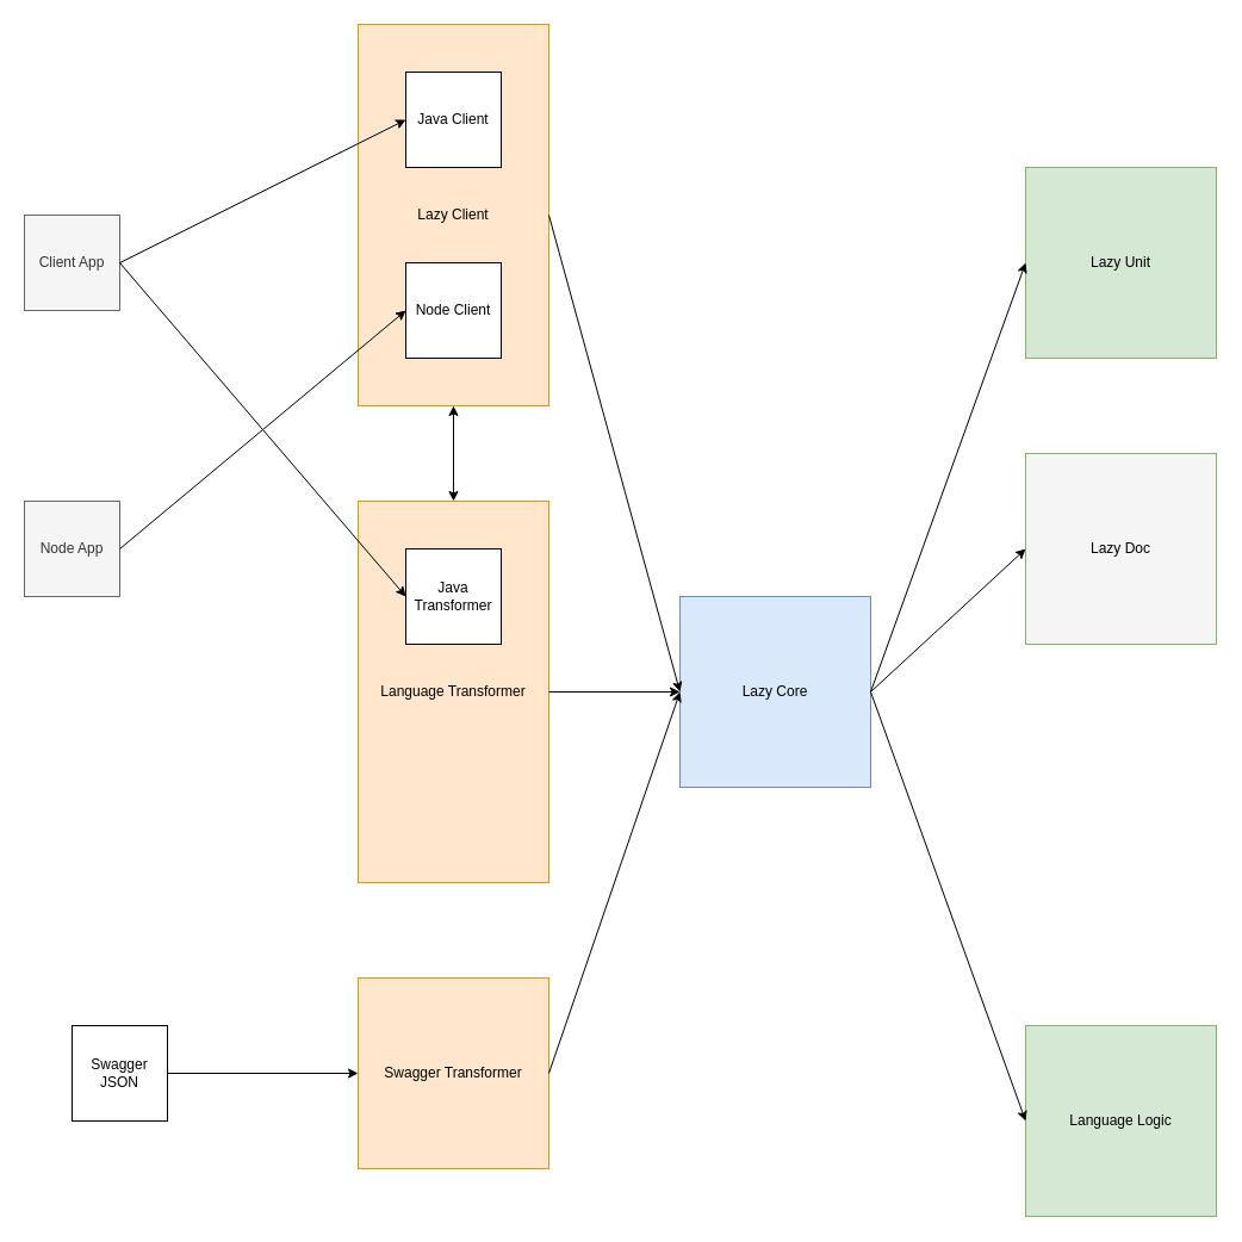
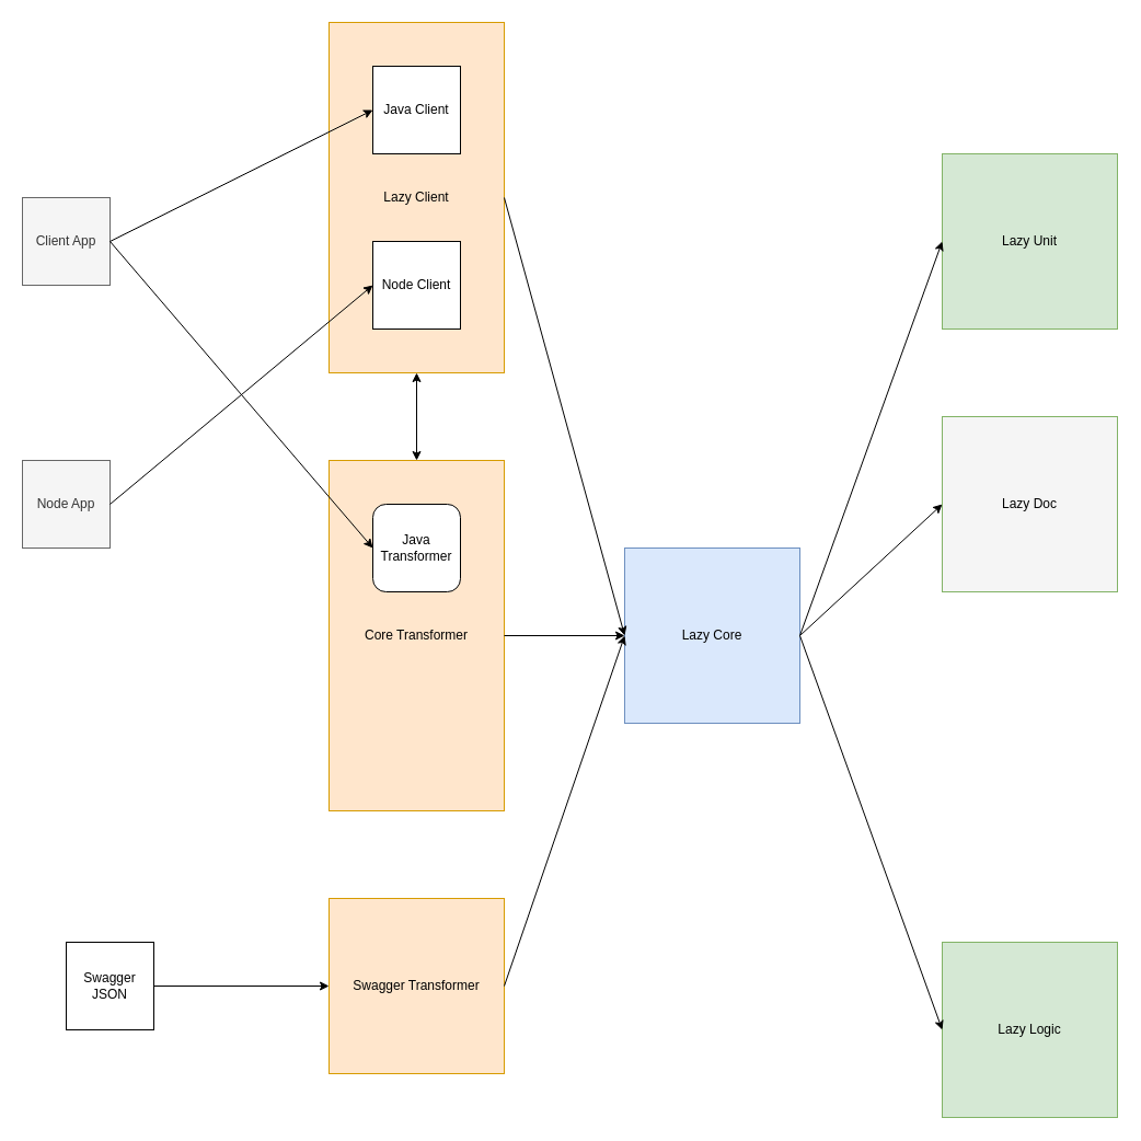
  <mxCell id="0" />
  <mxCell id="1" parent="0" />
  <mxCell id="2" value="Lazy Core" style="whiteSpace=wrap;html=1;aspect=fixed;fillColor=#dae8fc;strokeColor=#6c8ebf;" parent="1" vertex="1"><mxGeometry x="570" y="500" width="160" height="160" as="geometry" /></mxCell>
- <mxCell id="3" value="Language Transformer" style="rounded=0;whiteSpace=wrap;html=1;fillColor=#ffe6cc;strokeColor=#d79b00;" parent="1" vertex="1"><mxGeometry x="300" y="420" width="160" height="320" as="geometry" /></mxCell>
- <mxCell id="4" value="Java Transformer" style="whiteSpace=wrap;html=1;aspect=fixed;" parent="1" vertex="1"><mxGeometry x="340" y="460" width="80" height="80" as="geometry" /></mxCell>
+ <mxCell id="3" value="Core Transformer" style="rounded=0;whiteSpace=wrap;html=1;fillColor=#ffe6cc;strokeColor=#d79b00;" parent="1" vertex="1"><mxGeometry x="300" y="420" width="160" height="320" as="geometry" /></mxCell>
+ <mxCell id="4" value="Java Transformer" style="whiteSpace=wrap;html=1;aspect=fixed;rounded=1;" parent="1" vertex="1"><mxGeometry x="340" y="460" width="80" height="80" as="geometry" /></mxCell>
  <mxCell id="5" value="" style="endArrow=classic;html=1;entryX=0;entryY=0.5;entryDx=0;entryDy=0;exitX=1;exitY=0.5;exitDx=0;exitDy=0;" parent="1" source="3" target="2" edge="1"><mxGeometry width="50" height="50" relative="1" as="geometry"><mxPoint x="300" y="810" as="sourcePoint" /><mxPoint x="350" y="760" as="targetPoint" /></mxGeometry></mxCell>
  <mxCell id="6" value="Lazy Unit" style="whiteSpace=wrap;html=1;aspect=fixed;fillColor=#d5e8d4;strokeColor=#82b366;" parent="1" vertex="1"><mxGeometry x="860" y="140" width="160" height="160" as="geometry" /></mxCell>
  <mxCell id="7" value="Lazy Doc" style="whiteSpace=wrap;html=1;aspect=fixed;fillColor=#f5f5f5;strokeColor=#82b366;" parent="1" vertex="1"><mxGeometry x="860" y="380" width="160" height="160" as="geometry" /></mxCell>
- <mxCell id="8" value="Language Logic" style="whiteSpace=wrap;html=1;aspect=fixed;fillColor=#d5e8d4;strokeColor=#82b366;" parent="1" vertex="1"><mxGeometry x="860" y="860" width="160" height="160" as="geometry" /></mxCell>
+ <mxCell id="8" value="Lazy Logic" style="whiteSpace=wrap;html=1;aspect=fixed;fillColor=#d5e8d4;strokeColor=#82b366;" parent="1" vertex="1"><mxGeometry x="860" y="860" width="160" height="160" as="geometry" /></mxCell>
  <mxCell id="9" value="Client App" style="whiteSpace=wrap;html=1;aspect=fixed;fillColor=#f5f5f5;strokeColor=#666666;fontColor=#333333;" parent="1" vertex="1"><mxGeometry x="20" y="180" width="80" height="80" as="geometry" /></mxCell>
  <mxCell id="10" value="Node App" style="whiteSpace=wrap;html=1;aspect=fixed;fillColor=#f5f5f5;strokeColor=#666666;fontColor=#333333;" parent="1" vertex="1"><mxGeometry x="20" y="420" width="80" height="80" as="geometry" /></mxCell>
  <mxCell id="11" value="" style="endArrow=classic;html=1;exitX=1;exitY=0.5;exitDx=0;exitDy=0;entryX=0;entryY=0.5;entryDx=0;entryDy=0;" parent="1" source="9" target="4" edge="1"><mxGeometry width="50" height="50" relative="1" as="geometry"><mxPoint x="140" y="530" as="sourcePoint" /><mxPoint x="190" y="480" as="targetPoint" /></mxGeometry></mxCell>
  <mxCell id="12" value="" style="endArrow=classic;html=1;entryX=0;entryY=0.5;entryDx=0;entryDy=0;exitX=1;exitY=0.5;exitDx=0;exitDy=0;" parent="1" source="2" target="6" edge="1"><mxGeometry width="50" height="50" relative="1" as="geometry"><mxPoint x="800" y="490" as="sourcePoint" /><mxPoint x="850" y="440" as="targetPoint" /></mxGeometry></mxCell>
  <mxCell id="13" value="" style="endArrow=classic;html=1;exitX=1;exitY=0.5;exitDx=0;exitDy=0;entryX=0;entryY=0.5;entryDx=0;entryDy=0;" parent="1" source="2" target="7" edge="1"><mxGeometry width="50" height="50" relative="1" as="geometry"><mxPoint x="740" y="630" as="sourcePoint" /><mxPoint x="790" y="580" as="targetPoint" /></mxGeometry></mxCell>
  <mxCell id="14" value="" style="endArrow=classic;html=1;entryX=0;entryY=0.5;entryDx=0;entryDy=0;" parent="1" target="8" edge="1"><mxGeometry width="50" height="50" relative="1" as="geometry"><mxPoint x="730" y="580" as="sourcePoint" /><mxPoint x="800" y="840" as="targetPoint" /></mxGeometry></mxCell>
  <mxCell id="15" value="Swagger Transformer" style="rounded=0;whiteSpace=wrap;html=1;fillColor=#ffe6cc;strokeColor=#d79b00;" parent="1" vertex="1"><mxGeometry x="300" y="820" width="160" height="160" as="geometry" /></mxCell>
  <mxCell id="16" value="Lazy Client" style="rounded=0;whiteSpace=wrap;html=1;fillColor=#ffe6cc;strokeColor=#d79b00;" parent="1" vertex="1"><mxGeometry x="300" y="20" width="160" height="320" as="geometry" /></mxCell>
  <mxCell id="17" value="Java Client&lt;br&gt;" style="whiteSpace=wrap;html=1;aspect=fixed;" parent="1" vertex="1"><mxGeometry x="340" y="60" width="80" height="80" as="geometry" /></mxCell>
  <mxCell id="18" value="Node Client" style="whiteSpace=wrap;html=1;aspect=fixed;" parent="1" vertex="1"><mxGeometry x="340" y="220" width="80" height="80" as="geometry" /></mxCell>
  <mxCell id="19" value="Swagger JSON" style="whiteSpace=wrap;html=1;aspect=fixed;" parent="1" vertex="1"><mxGeometry x="60" y="860" width="80" height="80" as="geometry" /></mxCell>
  <mxCell id="20" value="" style="endArrow=classic;html=1;exitX=1;exitY=0.5;exitDx=0;exitDy=0;entryX=0;entryY=0.5;entryDx=0;entryDy=0;" parent="1" source="19" target="15" edge="1"><mxGeometry width="50" height="50" relative="1" as="geometry"><mxPoint x="190" y="930" as="sourcePoint" /><mxPoint x="240" y="880" as="targetPoint" /></mxGeometry></mxCell>
  <mxCell id="21" value="" style="endArrow=classic;html=1;entryX=0;entryY=0.5;entryDx=0;entryDy=0;exitX=1;exitY=0.5;exitDx=0;exitDy=0;" parent="1" source="15" target="2" edge="1"><mxGeometry width="50" height="50" relative="1" as="geometry"><mxPoint x="530" y="830" as="sourcePoint" /><mxPoint x="580" y="780" as="targetPoint" /></mxGeometry></mxCell>
  <mxCell id="22" value="" style="endArrow=classic;html=1;entryX=0;entryY=0.5;entryDx=0;entryDy=0;exitX=1;exitY=0.5;exitDx=0;exitDy=0;" parent="1" source="9" target="17" edge="1"><mxGeometry width="50" height="50" relative="1" as="geometry"><mxPoint y="190" as="sourcePoint" x="180" /><mxPoint x="230" y="140" as="targetPoint" /></mxGeometry></mxCell>
  <mxCell id="23" value="" style="endArrow=classic;html=1;entryX=0;entryY=0.5;entryDx=0;entryDy=0;exitX=1;exitY=0.5;exitDx=0;exitDy=0;" parent="1" source="10" target="18" edge="1"><mxGeometry width="50" height="50" relative="1" as="geometry"><mxPoint x="100" y="540" as="sourcePoint" /><mxPoint x="230" y="460" as="targetPoint" /></mxGeometry></mxCell>
  <mxCell id="24" value="" style="endArrow=classic;html=1;exitX=1;exitY=0.5;exitDx=0;exitDy=0;entryX=0;entryY=0.5;entryDx=0;entryDy=0;" parent="1" source="16" target="2" edge="1"><mxGeometry width="50" height="50" relative="1" as="geometry"><mxPoint x="560" y="210" as="sourcePoint" /><mxPoint x="610" y="160" as="targetPoint" /></mxGeometry></mxCell>
  <mxCell id="25" value="" style="endArrow=classic;startArrow=classic;html=1;entryX=0.5;entryY=1;entryDx=0;entryDy=0;exitX=0.5;exitY=0;exitDx=0;exitDy=0;" parent="1" source="3" target="16" edge="1"><mxGeometry width="50" height="50" relative="1" as="geometry"><mxPoint x="360" y="410" as="sourcePoint" /><mxPoint x="410" y="360" as="targetPoint" /></mxGeometry></mxCell>
